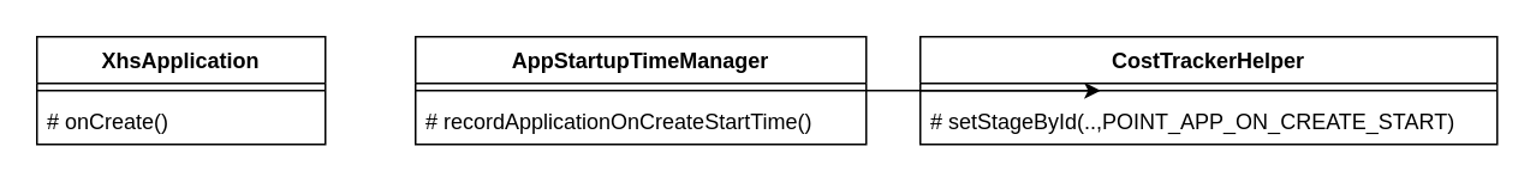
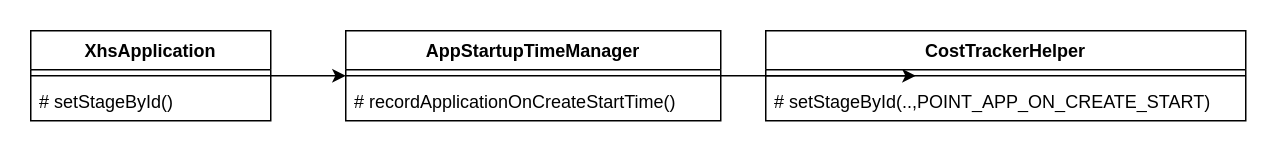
  <mxCell id="0" />
  <mxCell id="1" parent="0" />
+ <mxCell id="2" value="" style="edgeStyle=orthogonalEdgeStyle;rounded=0;orthogonalLoop=1;jettySize=auto;html=1;" edge="1" parent="1" source="3" target="7"><mxGeometry relative="1" as="geometry" /></mxCell>
  <mxCell id="3" value="XhsApplication" style="swimlane;fontStyle=1;align=center;verticalAlign=top;childLayout=stackLayout;horizontal=1;startSize=26;horizontalStack=0;resizeParent=1;resizeParentMax=0;resizeLast=0;collapsible=1;marginBottom=0;whiteSpace=wrap;html=1;" vertex="1" parent="1"><mxGeometry x="20" y="20" width="160" height="60" as="geometry" /></mxCell>
  <mxCell id="4" value="" style="line;strokeWidth=1;fillColor=none;align=left;verticalAlign=middle;spacingTop=-1;spacingLeft=3;spacingRight=3;rotatable=0;labelPosition=right;points=[];portConstraint=eastwest;strokeColor=inherit;" vertex="1" parent="3"><mxGeometry y="26" width="160" height="8" as="geometry" /></mxCell>
- <mxCell id="5" value="# onCreate()" style="text;strokeColor=none;fillColor=none;align=left;verticalAlign=top;spacingLeft=4;spacingRight=4;overflow=hidden;rotatable=0;points=[[0,0.5],[1,0.5]];portConstraint=eastwest;whiteSpace=wrap;html=1;" vertex="1" parent="3"><mxGeometry y="34" width="160" height="26" as="geometry" /></mxCell>
+ <mxCell id="5" value="# setStageById()" style="text;strokeColor=none;fillColor=none;align=left;verticalAlign=top;spacingLeft=4;spacingRight=4;overflow=hidden;rotatable=0;points=[[0,0.5],[1,0.5]];portConstraint=eastwest;whiteSpace=wrap;html=1;" vertex="1" parent="3"><mxGeometry y="34" width="160" height="26" as="geometry" /></mxCell>
  <mxCell id="6" value="" style="edgeStyle=orthogonalEdgeStyle;rounded=0;orthogonalLoop=1;jettySize=auto;html=1;" edge="1" parent="1" source="7"><mxGeometry relative="1" as="geometry"><mxPoint x="610" y="50" as="targetPoint" /></mxGeometry></mxCell>
  <mxCell id="7" value="AppStartupTimeManager" style="swimlane;fontStyle=1;align=center;verticalAlign=top;childLayout=stackLayout;horizontal=1;startSize=26;horizontalStack=0;resizeParent=1;resizeParentMax=0;resizeLast=0;collapsible=1;marginBottom=0;whiteSpace=wrap;html=1;" vertex="1" parent="1"><mxGeometry x="230" y="20" width="250" height="60" as="geometry" /></mxCell>
  <mxCell id="8" value="" style="line;strokeWidth=1;fillColor=none;align=left;verticalAlign=middle;spacingTop=-1;spacingLeft=3;spacingRight=3;rotatable=0;labelPosition=right;points=[];portConstraint=eastwest;strokeColor=inherit;" vertex="1" parent="7"><mxGeometry y="26" width="250" height="8" as="geometry" /></mxCell>
  <mxCell id="9" value="#&amp;nbsp;recordApplicationOnCreateStartTime&lt;span style=&quot;background-color: initial;&quot;&gt;()&lt;/span&gt;" style="text;strokeColor=none;fillColor=none;align=left;verticalAlign=top;spacingLeft=4;spacingRight=4;overflow=hidden;rotatable=0;points=[[0,0.5],[1,0.5]];portConstraint=eastwest;whiteSpace=wrap;html=1;" vertex="1" parent="7"><mxGeometry y="34" width="250" height="26" as="geometry" /></mxCell>
  <mxCell id="10" value="CostTrackerHelper" style="swimlane;fontStyle=1;align=center;verticalAlign=top;childLayout=stackLayout;horizontal=1;startSize=26;horizontalStack=0;resizeParent=1;resizeParentMax=0;resizeLast=0;collapsible=1;marginBottom=0;whiteSpace=wrap;html=1;" vertex="1" parent="1"><mxGeometry x="510" y="20" width="320" height="60" as="geometry" /></mxCell>
  <mxCell id="11" value="" style="line;strokeWidth=1;fillColor=none;align=left;verticalAlign=middle;spacingTop=-1;spacingLeft=3;spacingRight=3;rotatable=0;labelPosition=right;points=[];portConstraint=eastwest;strokeColor=inherit;" vertex="1" parent="10"><mxGeometry y="26" width="320" height="8" as="geometry" /></mxCell>
  <mxCell id="12" value="# setStageById(..,POINT_APP_ON_CREATE_START)" style="text;strokeColor=none;fillColor=none;align=left;verticalAlign=top;spacingLeft=4;spacingRight=4;overflow=hidden;rotatable=0;points=[[0,0.5],[1,0.5]];portConstraint=eastwest;whiteSpace=wrap;html=1;" vertex="1" parent="10"><mxGeometry y="34" width="320" height="26" as="geometry" /></mxCell>
